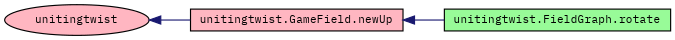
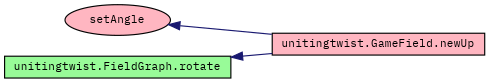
  digraph {
    fontname="IBM Plex Mono"
    rankdir=LR
    node [color=black fillcolor=lightpink fontname="IBM Plex Mono" fontsize=10 shape=box style=filled]
    edge [color=midnightblue dir=back fontname="IBM Plex Mono" fontsize=10 labelfontname=Helvetica labelfontsize=10 style=solid]
-   n1 [fontcolor=black height=0.2 label=unitingtwist shape=ellipse width=0.4]
+   n1 [fontcolor=black height=0.2 label=setAngle shape=ellipse width=0.4]
    n2 [height=0.2 label="unitingtwist.GameField.newUp" width=0.4]
    n3 [fillcolor=palegreen height=0.2 label="unitingtwist.FieldGraph.rotate" width=0.4]
    n1 -> n2
-   n2 -> n3
+   n3 -> n2
  }
